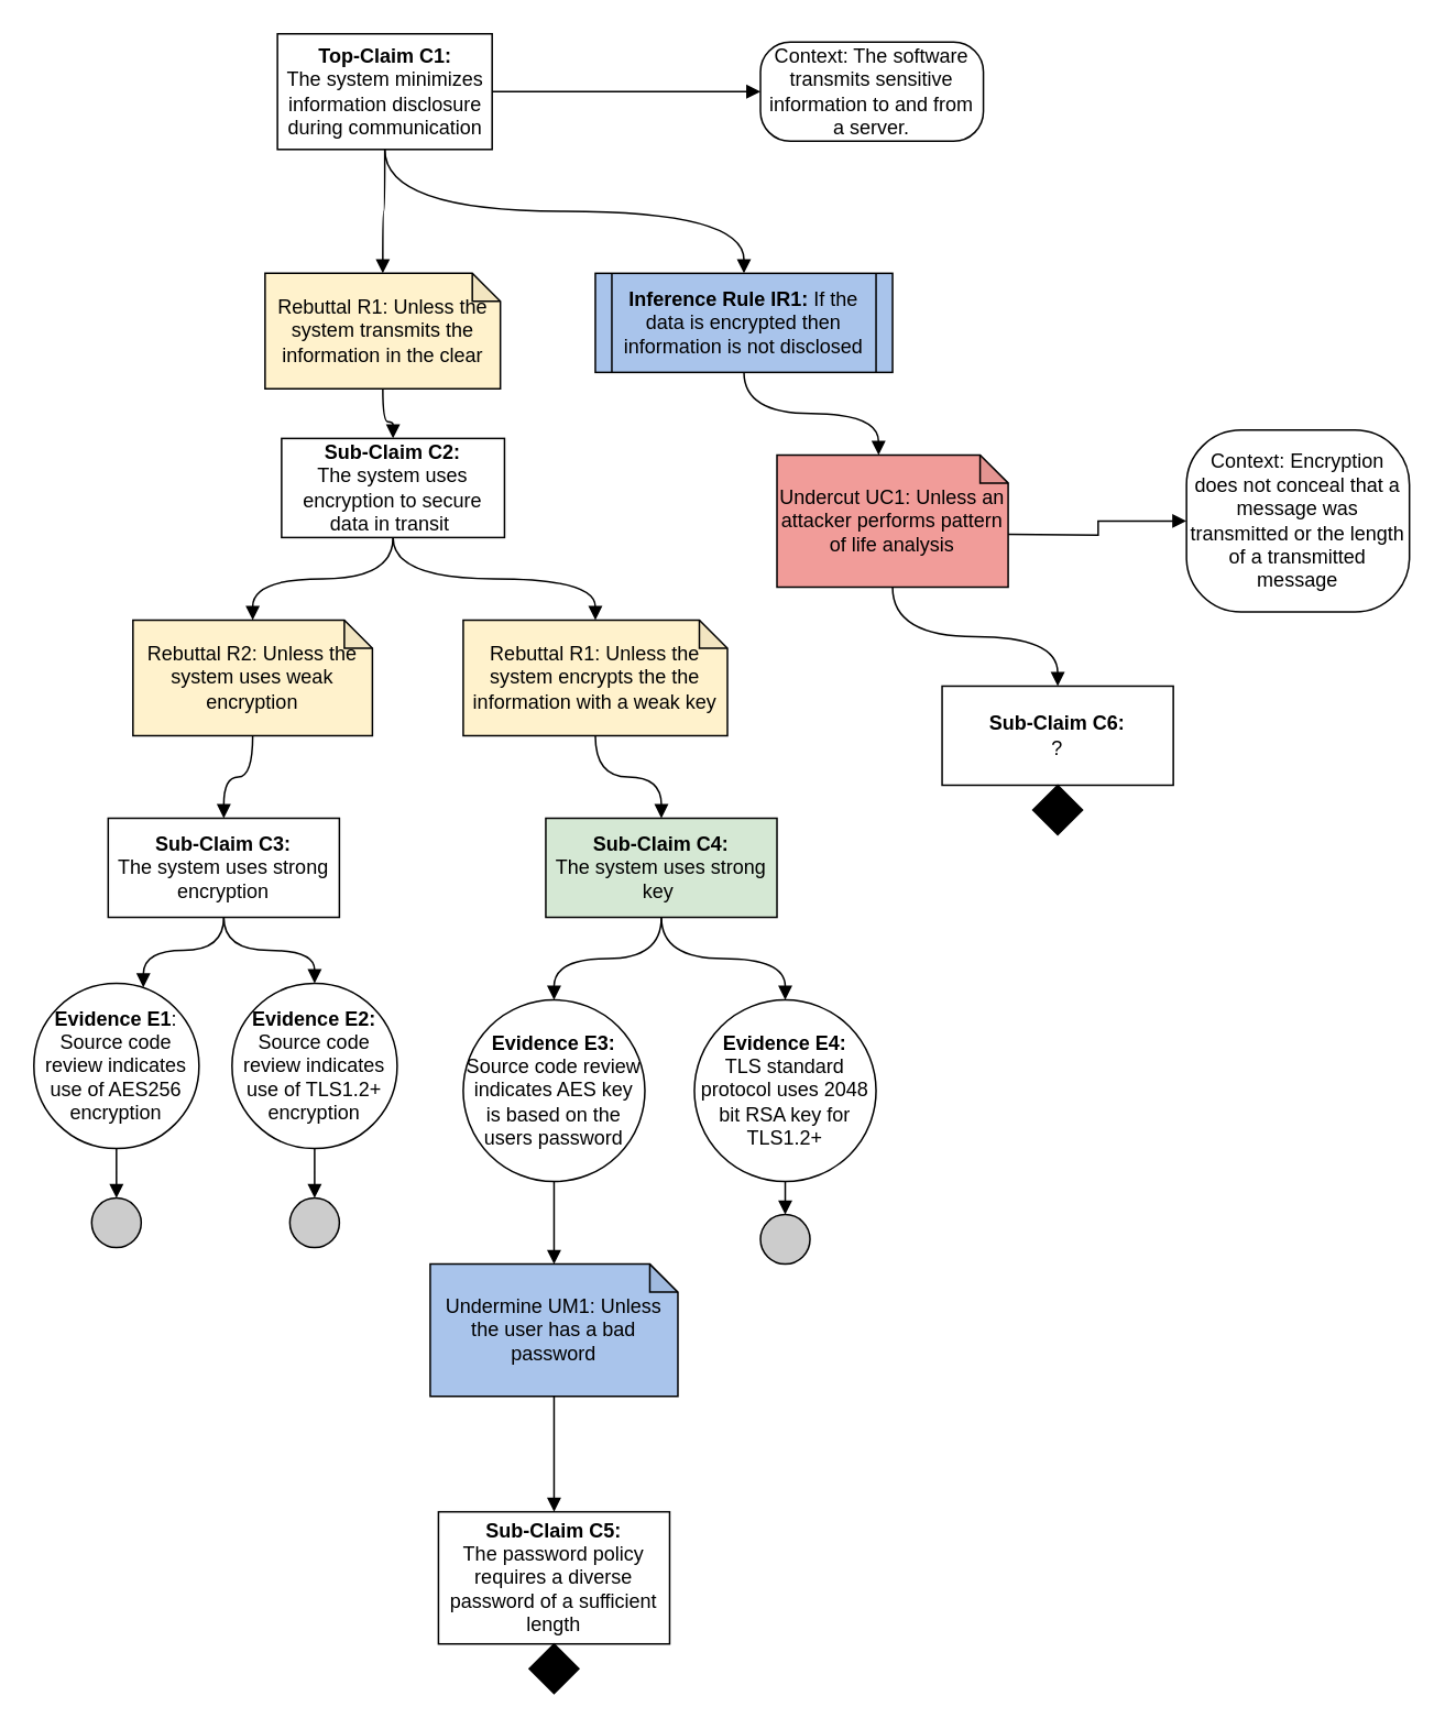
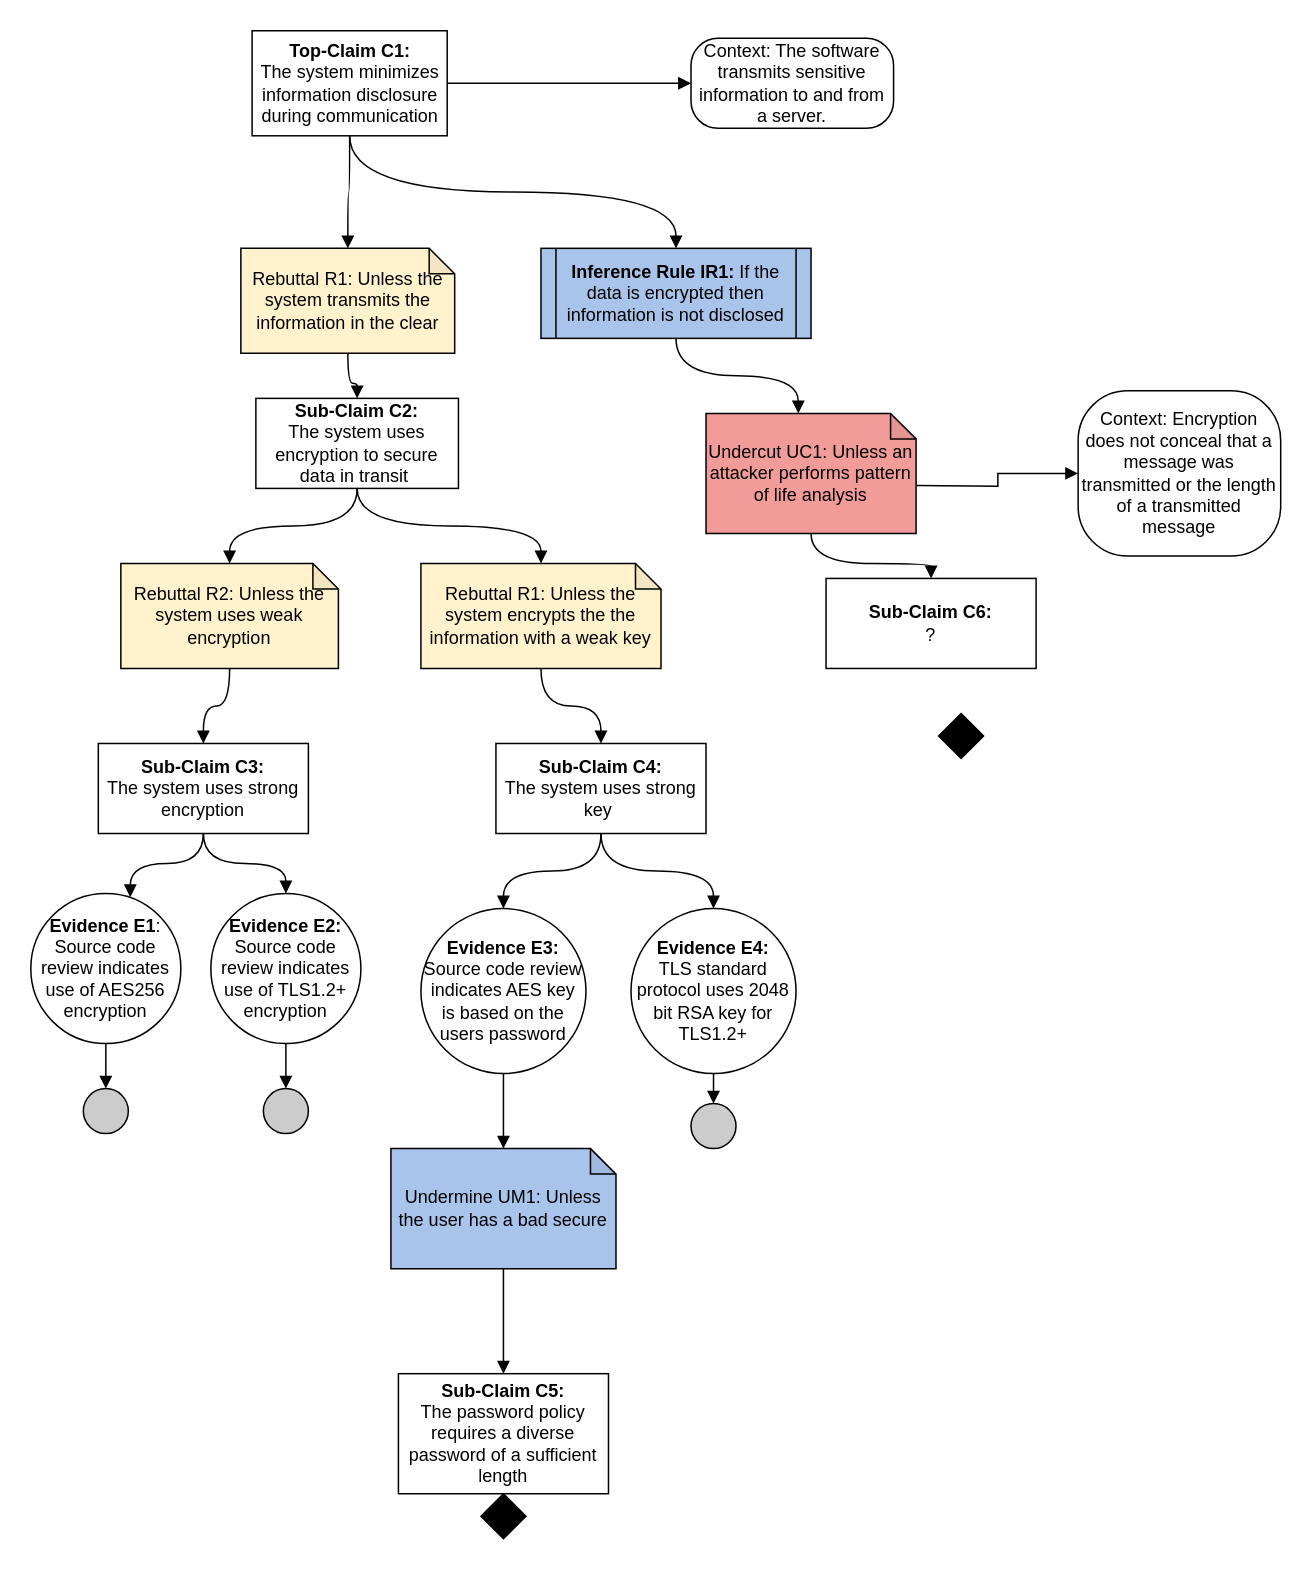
  <mxCell id="0" />
  <mxCell id="1" parent="0" />
  <mxCell id="2" style="edgeStyle=orthogonalEdgeStyle;rounded=0;orthogonalLoop=1;jettySize=auto;html=1;exitX=1;exitY=0.5;exitDx=0;exitDy=0;entryX=0;entryY=0.5;entryDx=0;entryDy=0;endArrow=block;endFill=1;" edge="1" parent="1" source="5" target="6"><mxGeometry relative="1" as="geometry" /></mxCell>
  <mxCell id="3" value="" style="edgeStyle=orthogonalEdgeStyle;rounded=0;orthogonalLoop=1;jettySize=auto;html=1;endArrow=block;endFill=1;curved=1;" edge="1" parent="1" source="5" target="8"><mxGeometry relative="1" as="geometry" /></mxCell>
  <mxCell id="4" style="edgeStyle=orthogonalEdgeStyle;curved=1;rounded=0;orthogonalLoop=1;jettySize=auto;html=1;exitX=0.5;exitY=1;exitDx=0;exitDy=0;endArrow=block;endFill=1;" edge="1" parent="1" source="5" target="33"><mxGeometry relative="1" as="geometry" /></mxCell>
  <mxCell id="5" value="&lt;b&gt;Top-Claim C1:&lt;br&gt;&lt;/b&gt;The system minimizes information disclosure during communication" style="rounded=0;whiteSpace=wrap;html=1;" vertex="1" parent="1"><mxGeometry x="167.5" y="20" width="130" height="70" as="geometry" /></mxCell>
  <mxCell id="6" value="Context: The software transmits sensitive information to and from a server." style="rounded=1;whiteSpace=wrap;html=1;arcSize=30;" vertex="1" parent="1"><mxGeometry x="460" y="25" width="135" height="60" as="geometry" /></mxCell>
  <mxCell id="7" style="edgeStyle=orthogonalEdgeStyle;curved=1;rounded=0;orthogonalLoop=1;jettySize=auto;html=1;endArrow=block;endFill=1;" edge="1" parent="1" source="8" target="11"><mxGeometry relative="1" as="geometry" /></mxCell>
  <mxCell id="8" value="Rebuttal R1: Unless the system transmits the information in the clear" style="shape=note;whiteSpace=wrap;html=1;backgroundOutline=1;darkOpacity=0.05;size=17;fillColor=#FFF2CC;" vertex="1" parent="1"><mxGeometry x="160" y="165" width="142.5" height="70" as="geometry" /></mxCell>
  <mxCell id="9" style="edgeStyle=orthogonalEdgeStyle;curved=1;rounded=0;orthogonalLoop=1;jettySize=auto;html=1;exitX=0.5;exitY=1;exitDx=0;exitDy=0;entryX=0.5;entryY=0;entryDx=0;entryDy=0;entryPerimeter=0;endArrow=block;endFill=1;" edge="1" parent="1" source="11" target="13"><mxGeometry relative="1" as="geometry" /></mxCell>
  <mxCell id="10" style="edgeStyle=orthogonalEdgeStyle;curved=1;rounded=0;orthogonalLoop=1;jettySize=auto;html=1;exitX=0.5;exitY=1;exitDx=0;exitDy=0;entryX=0.5;entryY=0;entryDx=0;entryDy=0;entryPerimeter=0;endArrow=block;endFill=1;" edge="1" parent="1" source="11" target="15"><mxGeometry relative="1" as="geometry" /></mxCell>
  <mxCell id="11" value="&lt;b&gt;Sub-Claim C2:&lt;br&gt;&lt;/b&gt;The system uses encryption to secure data in transit&amp;nbsp;" style="rounded=0;whiteSpace=wrap;html=1;" vertex="1" parent="1"><mxGeometry x="170" y="265" width="135" height="60" as="geometry" /></mxCell>
  <mxCell id="12" style="edgeStyle=orthogonalEdgeStyle;curved=1;rounded=0;orthogonalLoop=1;jettySize=auto;html=1;exitX=0.5;exitY=1;exitDx=0;exitDy=0;exitPerimeter=0;entryX=0.5;entryY=0;entryDx=0;entryDy=0;endArrow=block;endFill=1;" edge="1" parent="1" source="13" target="18"><mxGeometry relative="1" as="geometry" /></mxCell>
  <mxCell id="13" value="Rebuttal R2: Unless the system uses weak encryption" style="shape=note;whiteSpace=wrap;html=1;backgroundOutline=1;darkOpacity=0.05;size=17;fillColor=#FFF2CC;" vertex="1" parent="1"><mxGeometry x="80" y="375" width="145" height="70" as="geometry" /></mxCell>
  <mxCell id="14" style="edgeStyle=orthogonalEdgeStyle;curved=1;rounded=0;orthogonalLoop=1;jettySize=auto;html=1;endArrow=block;endFill=1;" edge="1" parent="1" source="15" target="20"><mxGeometry relative="1" as="geometry" /></mxCell>
  <mxCell id="15" value="Rebuttal R1: Unless the system encrypts the the information with a weak key" style="shape=note;whiteSpace=wrap;html=1;backgroundOutline=1;darkOpacity=0.05;size=17;fillColor=#FFF2CC;" vertex="1" parent="1"><mxGeometry x="280" y="375" width="160" height="70" as="geometry" /></mxCell>
  <mxCell id="16" style="edgeStyle=orthogonalEdgeStyle;curved=1;rounded=0;orthogonalLoop=1;jettySize=auto;html=1;exitX=0.5;exitY=1;exitDx=0;exitDy=0;entryX=0.663;entryY=0.025;entryDx=0;entryDy=0;entryPerimeter=0;endArrow=block;endFill=1;" edge="1" parent="1" source="18" target="22"><mxGeometry relative="1" as="geometry" /></mxCell>
  <mxCell id="17" style="edgeStyle=orthogonalEdgeStyle;curved=1;rounded=0;orthogonalLoop=1;jettySize=auto;html=1;entryX=0.5;entryY=0;entryDx=0;entryDy=0;endArrow=block;endFill=1;" edge="1" parent="1" source="18" target="24"><mxGeometry relative="1" as="geometry" /></mxCell>
  <mxCell id="18" value="&lt;b&gt;Sub-Claim C3:&lt;br&gt;&lt;/b&gt;The system uses strong encryption" style="rounded=0;whiteSpace=wrap;html=1;" vertex="1" parent="1"><mxGeometry x="65" y="495" width="140" height="60" as="geometry" /></mxCell>
  <mxCell id="19" style="edgeStyle=orthogonalEdgeStyle;curved=1;rounded=0;orthogonalLoop=1;jettySize=auto;html=1;entryX=0.5;entryY=0;entryDx=0;entryDy=0;endArrow=block;endFill=1;" edge="1" parent="1" source="20" target="28"><mxGeometry relative="1" as="geometry" /></mxCell>
- <mxCell id="20" value="&lt;b&gt;Sub-Claim C4:&lt;br&gt;&lt;/b&gt;The system uses strong key&amp;nbsp;" style="rounded=0;whiteSpace=wrap;html=1;fillColor=#d5e8d4;" vertex="1" parent="1"><mxGeometry x="330" y="495" width="140" height="60" as="geometry" /></mxCell>
+ <mxCell id="20" value="&lt;b&gt;Sub-Claim C4:&lt;br&gt;&lt;/b&gt;The system uses strong key&amp;nbsp;" style="rounded=0;whiteSpace=wrap;html=1;" vertex="1" parent="1"><mxGeometry x="330" y="495" width="140" height="60" as="geometry" /></mxCell>
  <mxCell id="21" style="edgeStyle=orthogonalEdgeStyle;curved=1;rounded=0;orthogonalLoop=1;jettySize=auto;html=1;entryX=0.5;entryY=0;entryDx=0;entryDy=0;endArrow=block;endFill=1;" edge="1" parent="1" source="22" target="25"><mxGeometry relative="1" as="geometry" /></mxCell>
  <mxCell id="22" value="&lt;b&gt;Evidence E1&lt;/b&gt;:&lt;br&gt;Source code review indicates use of AES256 encryption" style="ellipse;whiteSpace=wrap;html=1;aspect=fixed;fillColor=#ffffff;rounded=0;" vertex="1" parent="1"><mxGeometry x="20" y="595" width="100" height="100" as="geometry" /></mxCell>
  <mxCell id="23" style="edgeStyle=orthogonalEdgeStyle;curved=1;rounded=0;orthogonalLoop=1;jettySize=auto;html=1;entryX=0.5;entryY=0;entryDx=0;entryDy=0;endArrow=block;endFill=1;" edge="1" parent="1" source="24" target="26"><mxGeometry relative="1" as="geometry" /></mxCell>
  <mxCell id="24" value="&lt;b&gt;Evidence E2:&lt;/b&gt;&lt;br&gt;Source code review indicates use of TLS1.2+ encryption" style="ellipse;whiteSpace=wrap;html=1;aspect=fixed;fillColor=#ffffff;rounded=0;" vertex="1" parent="1"><mxGeometry x="140" y="595" width="100" height="100" as="geometry" /></mxCell>
  <mxCell id="25" value="" style="ellipse;whiteSpace=wrap;html=1;aspect=fixed;fillColor=#CCCCCC;" vertex="1" parent="1"><mxGeometry x="55" y="725" width="30" height="30" as="geometry" /></mxCell>
  <mxCell id="26" value="" style="ellipse;whiteSpace=wrap;html=1;aspect=fixed;fillColor=#CCCCCC;" vertex="1" parent="1"><mxGeometry x="175" y="725" width="30" height="30" as="geometry" /></mxCell>
  <mxCell id="27" style="edgeStyle=orthogonalEdgeStyle;curved=1;rounded=0;orthogonalLoop=1;jettySize=auto;html=1;entryX=0.5;entryY=0;entryDx=0;entryDy=0;entryPerimeter=0;endArrow=block;endFill=1;" edge="1" parent="1" source="28" target="30"><mxGeometry relative="1" as="geometry" /></mxCell>
  <mxCell id="28" value="&lt;b&gt;Evidence E3:&lt;/b&gt;&lt;br&gt;Source code review indicates AES key is based on the users password" style="ellipse;whiteSpace=wrap;html=1;aspect=fixed;fillColor=#ffffff;rounded=0;" vertex="1" parent="1"><mxGeometry x="280" y="605" width="110" height="110" as="geometry" /></mxCell>
  <mxCell id="29" style="edgeStyle=orthogonalEdgeStyle;curved=1;rounded=0;orthogonalLoop=1;jettySize=auto;html=1;endArrow=block;endFill=1;" edge="1" parent="1" source="30" target="31"><mxGeometry relative="1" as="geometry" /></mxCell>
- <mxCell id="30" value="Undermine UM1: Unless the user has a bad password" style="shape=note;whiteSpace=wrap;html=1;backgroundOutline=1;darkOpacity=0.05;size=17;fillColor=#A9C4EB;" vertex="1" parent="1"><mxGeometry x="260" y="765" width="150" height="80" as="geometry" /></mxCell>
+ <mxCell id="30" value="Undermine UM1: Unless the user has a bad secure" style="shape=note;whiteSpace=wrap;html=1;backgroundOutline=1;darkOpacity=0.05;size=17;fillColor=#A9C4EB;" vertex="1" parent="1"><mxGeometry x="260" y="765" width="150" height="80" as="geometry" /></mxCell>
  <mxCell id="31" value="&lt;b&gt;Sub-Claim C5:&lt;br&gt;&lt;/b&gt;The password policy requires a diverse password of a sufficient length" style="rounded=0;whiteSpace=wrap;html=1;" vertex="1" parent="1"><mxGeometry x="265" y="915" width="140" height="80" as="geometry" /></mxCell>
  <mxCell id="32" style="edgeStyle=orthogonalEdgeStyle;curved=1;rounded=0;orthogonalLoop=1;jettySize=auto;html=1;entryX=0;entryY=0;entryDx=61.5;entryDy=0;entryPerimeter=0;endArrow=block;endFill=1;" edge="1" parent="1" source="33" target="35"><mxGeometry relative="1" as="geometry" /></mxCell>
  <mxCell id="33" value="&lt;b&gt;Inference Rule IR1:&lt;/b&gt; If the data is encrypted then information is not disclosed" style="shape=process;whiteSpace=wrap;html=1;backgroundOutline=1;fillColor=#A9C4EB;size=0.056;" vertex="1" parent="1"><mxGeometry x="360" y="165" width="180" height="60" as="geometry" /></mxCell>
  <mxCell id="34" style="edgeStyle=orthogonalEdgeStyle;curved=1;rounded=0;orthogonalLoop=1;jettySize=auto;html=1;endArrow=block;endFill=1;" edge="1" parent="1" source="35" target="36"><mxGeometry relative="1" as="geometry" /></mxCell>
  <mxCell id="35" value="Undercut UC1: Unless an attacker performs pattern of life analysis" style="shape=note;whiteSpace=wrap;html=1;backgroundOutline=1;darkOpacity=0.05;size=17;fillColor=#F19C99;" vertex="1" parent="1"><mxGeometry x="470" y="275" width="140" height="80" as="geometry" /></mxCell>
- <mxCell id="36" value="&lt;b&gt;Sub-Claim C6:&lt;br&gt;&lt;/b&gt;?" style="rounded=0;whiteSpace=wrap;html=1;" vertex="1" parent="1"><mxGeometry x="570" y="415" width="140" height="60" as="geometry" /></mxCell>
+ <mxCell id="36" value="&lt;b&gt;Sub-Claim C6:&lt;br&gt;&lt;/b&gt;?" style="rounded=0;whiteSpace=wrap;html=1;" vertex="1" parent="1"><mxGeometry x="550" y="385" width="140" height="60" as="geometry" /></mxCell>
  <mxCell id="37" value="&lt;b&gt;Evidence E4:&lt;/b&gt;&lt;br&gt;TLS standard protocol uses 2048 bit RSA key for TLS1.2+" style="ellipse;whiteSpace=wrap;html=1;aspect=fixed;fillColor=#ffffff;rounded=0;" vertex="1" parent="1"><mxGeometry x="420" y="605" width="110" height="110" as="geometry" /></mxCell>
  <mxCell id="38" style="edgeStyle=orthogonalEdgeStyle;curved=1;rounded=0;orthogonalLoop=1;jettySize=auto;html=1;entryX=0.5;entryY=0;entryDx=0;entryDy=0;endArrow=block;endFill=1;exitX=0.5;exitY=1;exitDx=0;exitDy=0;" edge="1" parent="1" source="20" target="37"><mxGeometry relative="1" as="geometry"><mxPoint x="455.014" y="565" as="sourcePoint" /><mxPoint x="424.98" y="615" as="targetPoint" /></mxGeometry></mxCell>
  <mxCell id="39" value="" style="ellipse;whiteSpace=wrap;html=1;aspect=fixed;fillColor=#CCCCCC;" vertex="1" parent="1"><mxGeometry x="460" y="735" width="30" height="30" as="geometry" /></mxCell>
  <mxCell id="40" style="edgeStyle=orthogonalEdgeStyle;curved=1;rounded=0;orthogonalLoop=1;jettySize=auto;html=1;endArrow=block;endFill=1;exitX=0.5;exitY=1;exitDx=0;exitDy=0;entryX=0.5;entryY=0;entryDx=0;entryDy=0;" edge="1" parent="1" source="37" target="39"><mxGeometry relative="1" as="geometry"><mxPoint x="420" y="705" as="sourcePoint" /><mxPoint x="450" y="735" as="targetPoint" /></mxGeometry></mxCell>
  <mxCell id="41" value="" style="rhombus;whiteSpace=wrap;html=1;fillColor=#000000;" vertex="1" parent="1"><mxGeometry x="320" y="995" width="30" height="30" as="geometry" /></mxCell>
  <mxCell id="42" value="Context: Encryption does not conceal that a message was transmitted or the length of a transmitted message" style="rounded=1;whiteSpace=wrap;html=1;arcSize=30;" vertex="1" parent="1"><mxGeometry x="718" y="260" width="135" height="110" as="geometry" /></mxCell>
  <mxCell id="43" style="edgeStyle=orthogonalEdgeStyle;rounded=0;orthogonalLoop=1;jettySize=auto;html=1;entryX=0;entryY=0.5;entryDx=0;entryDy=0;endArrow=block;endFill=1;" edge="1" parent="1" target="42"><mxGeometry relative="1" as="geometry"><mxPoint x="610" y="323" as="sourcePoint" /><mxPoint x="866.5" y="255" as="targetPoint" /></mxGeometry></mxCell>
  <mxCell id="44" value="" style="rhombus;whiteSpace=wrap;html=1;fillColor=#000000;" vertex="1" parent="1"><mxGeometry x="625" y="475" width="30" height="30" as="geometry" /></mxCell>
